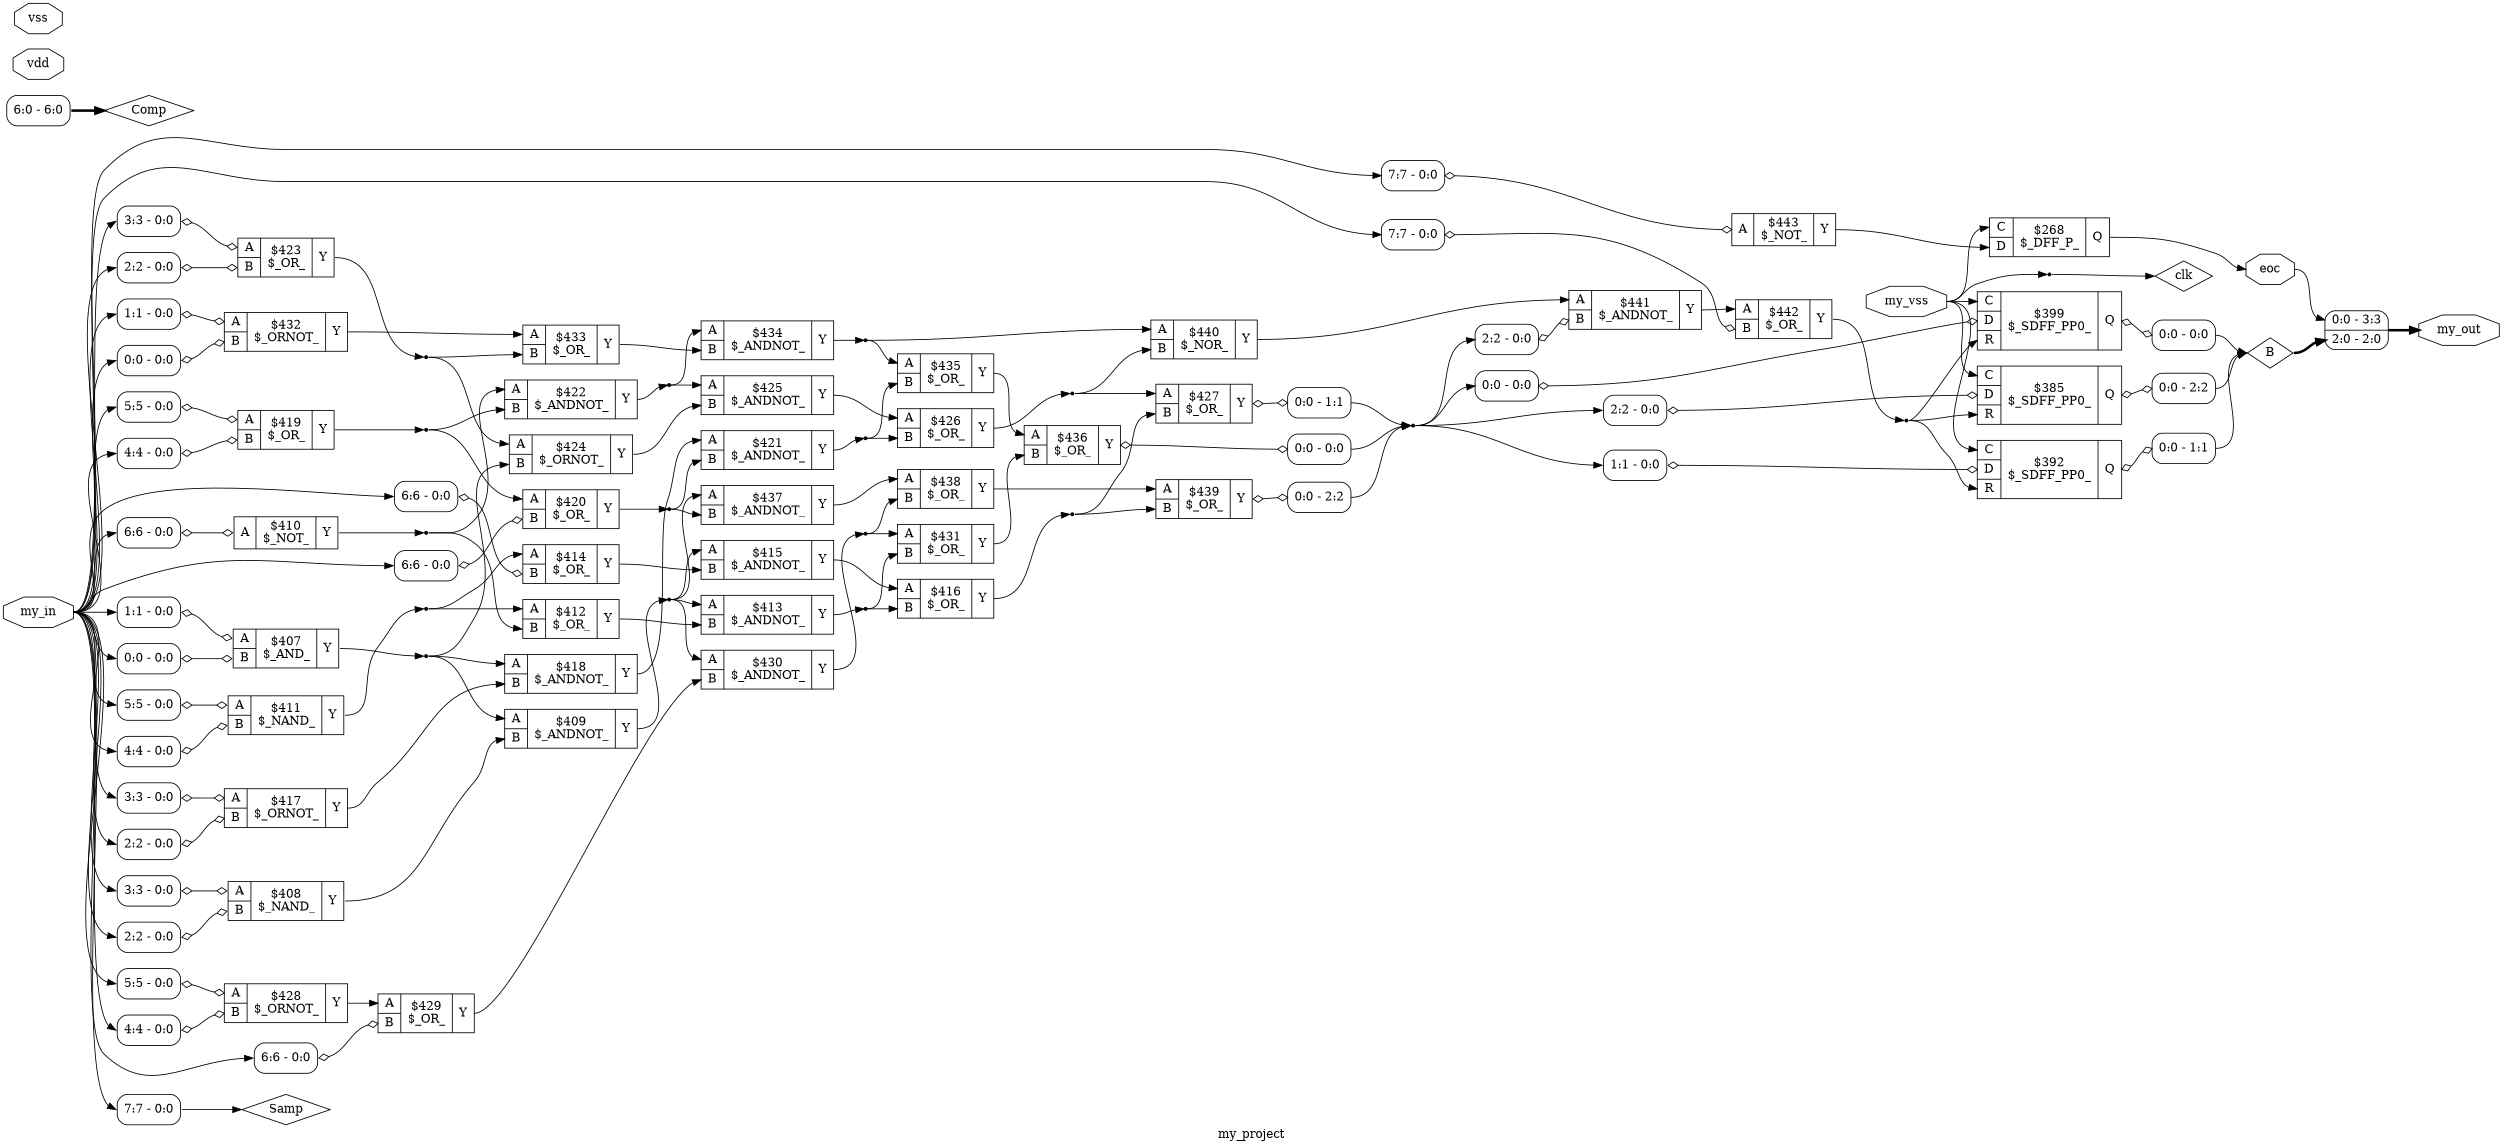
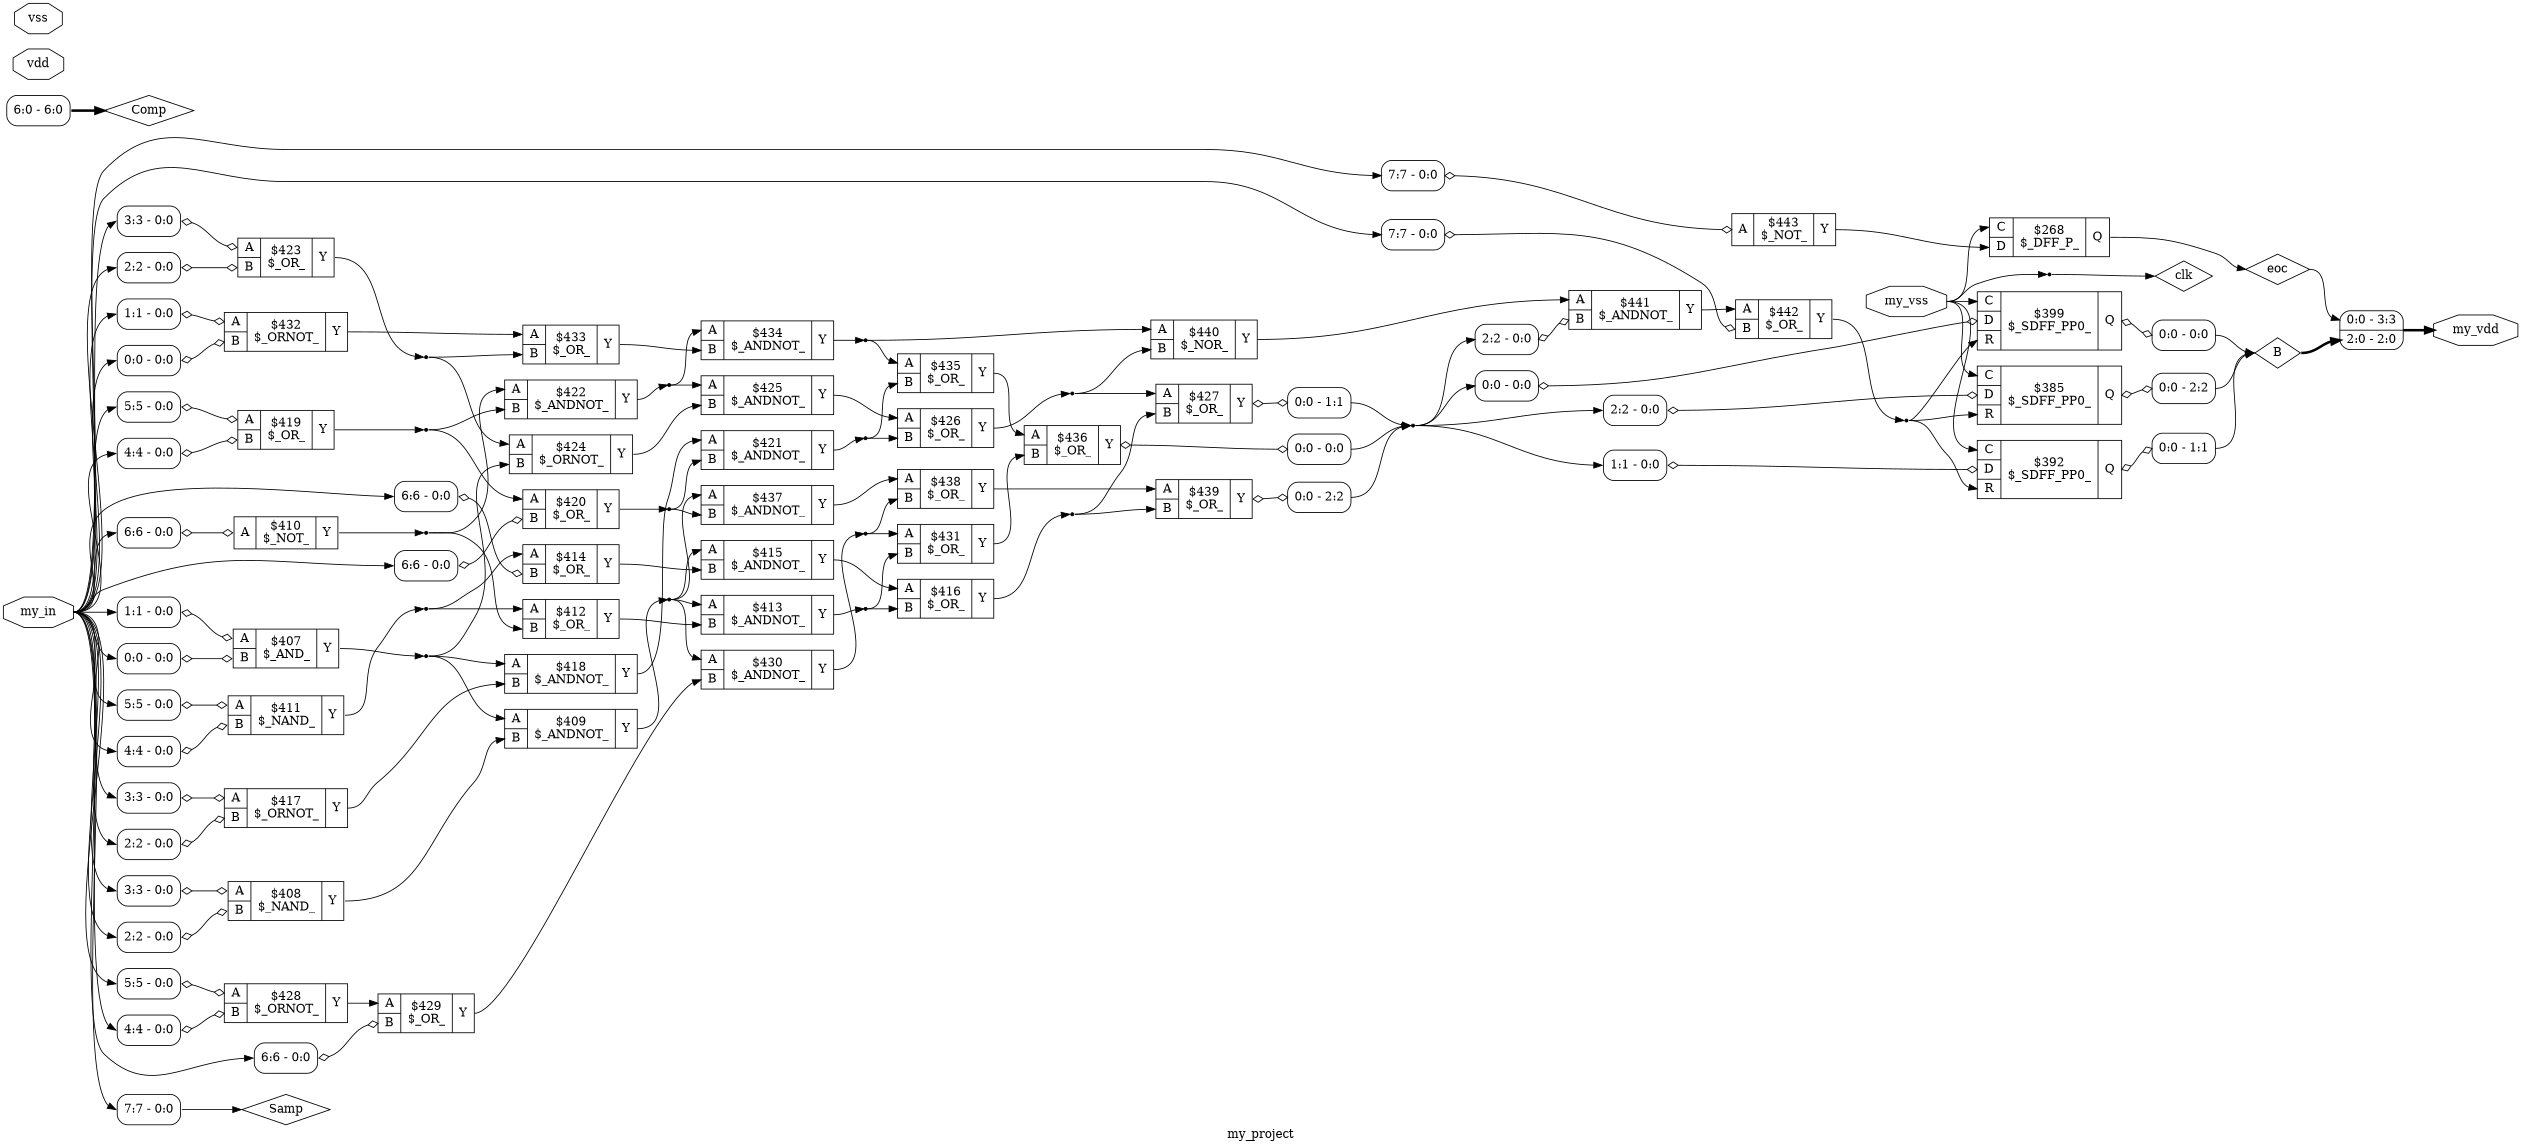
  digraph {
    fontname="DejaVu Serif"
    label=my_project
    rankdir=LR
    remincross=true
    node [fontname="DejaVu Serif" shape=record]
    edge [color=black fontcolor=black fontname="DejaVu Serif" headport="p46:w" tailport=e]
    n36 [color=black fontcolor=black label=B shape=diamond]
    x35 [color=black fontcolor=black label="<s1> 0:0 - 3:3 |<s0> 2:0 - 2:0 " style=rounded]
-   n43 [color=black fontcolor=black label=my_out shape=octagon]
+   n43 [color=black fontcolor=black label=my_vdd shape=octagon]
    n37 [color=black fontcolor=black label=Comp shape=diamond]
    n38 [color=black fontcolor=black label=Samp shape=diamond]
    n39 [color=black fontcolor=black label=clk shape=diamond]
-   n40 [color=black fontcolor=black label=eoc shape=octagon]
+   n40 [color=black fontcolor=black label=eoc shape=diamond]
    n41 [color=black fontcolor=black label=my_vss shape=octagon]
    c88 [label="{{<p85> C|<p86> D}|$268\n$_DFF_P_|{<p87> Q}}"]
    c90 [label="{{<p85> C|<p86> D|<p89> R}|$385\n$_SDFF_PP0_|{<p87> Q}}"]
    c91 [label="{{<p85> C|<p86> D|<p89> R}|$392\n$_SDFF_PP0_|{<p87> Q}}"]
    c92 [label="{{<p85> C|<p86> D|<p89> R}|$399\n$_SDFF_PP0_|{<p87> Q}}"]
    x34 [shape=point]
    x27 [color=black fontcolor=black label="<s0> 0:0 - 2:2 " style=rounded]
    x29 [color=black fontcolor=black label="<s0> 0:0 - 1:1 " style=rounded]
    x31 [color=black fontcolor=black label="<s0> 0:0 - 0:0 " style=rounded]
    n42 [color=black fontcolor=black label=my_in shape=octagon]
    x0 [color=black fontcolor=black label="<s0> 1:1 - 0:0 " style=rounded]
    x1 [color=black fontcolor=black label="<s0> 0:0 - 0:0 " style=rounded]
    x2 [color=black fontcolor=black label="<s0> 3:3 - 0:0 " style=rounded]
    x3 [color=black fontcolor=black label="<s0> 2:2 - 0:0 " style=rounded]
    x4 [color=black fontcolor=black label="<s0> 6:6 - 0:0 " style=rounded]
    x5 [color=black fontcolor=black label="<s0> 5:5 - 0:0 " style=rounded]
    x6 [color=black fontcolor=black label="<s0> 4:4 - 0:0 " style=rounded]
    x7 [color=black fontcolor=black label="<s0> 6:6 - 0:0 " style=rounded]
    x8 [color=black fontcolor=black label="<s0> 3:3 - 0:0 " style=rounded]
    x9 [color=black fontcolor=black label="<s0> 2:2 - 0:0 " style=rounded]
    x10 [color=black fontcolor=black label="<s0> 5:5 - 0:0 " style=rounded]
    x11 [color=black fontcolor=black label="<s0> 4:4 - 0:0 " style=rounded]
    x12 [color=black fontcolor=black label="<s0> 6:6 - 0:0 " style=rounded]
    x13 [color=black fontcolor=black label="<s0> 3:3 - 0:0 " style=rounded]
    x14 [color=black fontcolor=black label="<s0> 2:2 - 0:0 " style=rounded]
    x16 [color=black fontcolor=black label="<s0> 5:5 - 0:0 " style=rounded]
    x17 [color=black fontcolor=black label="<s0> 4:4 - 0:0 " style=rounded]
    x18 [color=black fontcolor=black label="<s0> 6:6 - 0:0 " style=rounded]
    x19 [color=black fontcolor=black label="<s0> 1:1 - 0:0 " style=rounded]
    x20 [color=black fontcolor=black label="<s0> 0:0 - 0:0 " style=rounded]
    x24 [color=black fontcolor=black label="<s0> 7:7 - 0:0 " style=rounded]
    x25 [color=black fontcolor=black label="<s0> 7:7 - 0:0 " style=rounded]
    x33 [color=black fontcolor=black label="<s0> 7:7 - 0:0 " style=rounded]
    c48 [label="{{<p46> A|<p36> B}|$407\n$_AND_|{<p47> Y}}"]
    c49 [label="{{<p46> A|<p36> B}|$408\n$_NAND_|{<p47> Y}}"]
    c51 [label="{{<p46> A}|$410\n$_NOT_|{<p47> Y}}"]
    c52 [label="{{<p46> A|<p36> B}|$411\n$_NAND_|{<p47> Y}}"]
    c55 [label="{{<p46> A|<p36> B}|$414\n$_OR_|{<p47> Y}}"]
    c58 [label="{{<p46> A|<p36> B}|$417\n$_ORNOT_|{<p47> Y}}"]
    c60 [label="{{<p46> A|<p36> B}|$419\n$_OR_|{<p47> Y}}"]
    c61 [label="{{<p46> A|<p36> B}|$420\n$_OR_|{<p47> Y}}"]
    c64 [label="{{<p46> A|<p36> B}|$423\n$_OR_|{<p47> Y}}"]
    c69 [label="{{<p46> A|<p36> B}|$428\n$_ORNOT_|{<p47> Y}}"]
    c70 [label="{{<p46> A|<p36> B}|$429\n$_OR_|{<p47> Y}}"]
    c73 [label="{{<p46> A|<p36> B}|$432\n$_ORNOT_|{<p47> Y}}"]
    c83 [label="{{<p46> A|<p36> B}|$442\n$_OR_|{<p47> Y}}"]
    c84 [label="{{<p46> A}|$443\n$_NOT_|{<p47> Y}}"]
    x32 [color=black fontcolor=black label="<s0> 6:0 - 6:0 " style=rounded]
    n44 [color=black fontcolor=black label=vdd shape=octagon]
    n45 [color=black fontcolor=black label=vss shape=octagon]
    n3 [shape=point]
    c50 [label="{{<p46> A|<p36> B}|$409\n$_ANDNOT_|{<p47> Y}}"]
    c59 [label="{{<p46> A|<p36> B}|$418\n$_ANDNOT_|{<p47> Y}}"]
    c65 [label="{{<p46> A|<p36> B}|$424\n$_ORNOT_|{<p47> Y}}"]
    n5 [shape=point]
    c54 [label="{{<p46> A|<p36> B}|$413\n$_ANDNOT_|{<p47> Y}}"]
    c56 [label="{{<p46> A|<p36> B}|$415\n$_ANDNOT_|{<p47> Y}}"]
    c71 [label="{{<p46> A|<p36> B}|$430\n$_ANDNOT_|{<p47> Y}}"]
    c78 [label="{{<p46> A|<p36> B}|$437\n$_ANDNOT_|{<p47> Y}}"]
    n6 [shape=point]
    c53 [label="{{<p46> A|<p36> B}|$412\n$_OR_|{<p47> Y}}"]
    c63 [label="{{<p46> A|<p36> B}|$422\n$_ANDNOT_|{<p47> Y}}"]
    n7 [shape=point]
    n9 [shape=point]
    c57 [label="{{<p46> A|<p36> B}|$416\n$_OR_|{<p47> Y}}"]
    c72 [label="{{<p46> A|<p36> B}|$431\n$_OR_|{<p47> Y}}"]
    n12 [shape=point]
    c68 [label="{{<p46> A|<p36> B}|$427\n$_OR_|{<p47> Y}}"]
    c80 [label="{{<p46> A|<p36> B}|$439\n$_OR_|{<p47> Y}}"]
    c62 [label="{{<p46> A|<p36> B}|$421\n$_ANDNOT_|{<p47> Y}}"]
    n17 [shape=point]
    n15 [shape=point]
    n16 [shape=point]
    c67 [label="{{<p46> A|<p36> B}|$426\n$_OR_|{<p47> Y}}"]
    c76 [label="{{<p46> A|<p36> B}|$435\n$_OR_|{<p47> Y}}"]
    n18 [shape=point]
    c66 [label="{{<p46> A|<p36> B}|$425\n$_ANDNOT_|{<p47> Y}}"]
    c75 [label="{{<p46> A|<p36> B}|$434\n$_ANDNOT_|{<p47> Y}}"]
    n19 [shape=point]
    c74 [label="{{<p46> A|<p36> B}|$433\n$_OR_|{<p47> Y}}"]
    n22 [shape=point]
    c81 [label="{{<p46> A|<p36> B}|$440\n$_NOR_|{<p47> Y}}"]
    x15 [color=black fontcolor=black label="<s0> 0:0 - 1:1 " style=rounded]
    n35 [shape=point]
    x23 [color=black fontcolor=black label="<s0> 2:2 - 0:0 " style=rounded]
    x26 [color=black fontcolor=black label="<s0> 2:2 - 0:0 " style=rounded]
    x28 [color=black fontcolor=black label="<s0> 1:1 - 0:0 " style=rounded]
    x30 [color=black fontcolor=black label="<s0> 0:0 - 0:0 " style=rounded]
    n25 [shape=point]
    c79 [label="{{<p46> A|<p36> B}|$438\n$_OR_|{<p47> Y}}"]
    c77 [label="{{<p46> A|<p36> B}|$436\n$_OR_|{<p47> Y}}"]
    x21 [color=black fontcolor=black label="<s0> 0:0 - 0:0 " style=rounded]
    n29 [shape=point]
    x22 [color=black fontcolor=black label="<s0> 0:0 - 2:2 " style=rounded]
    c82 [label="{{<p46> A|<p36> B}|$441\n$_ANDNOT_|{<p47> Y}}"]
    n2 [shape=point]
    n36 -> x35 [headport="s0:w" style="setlinewidth(3)"]
    x35 -> n43 [headport=w style="setlinewidth(3)"]
    n40 -> x35 [headport="s1:w"]
    n41 -> c88 [headport="p85:w"]
    n41 -> c90 [headport="p85:w"]
    n41 -> c91 [headport="p85:w"]
    n41 -> c92 [headport="p85:w"]
    n41 -> x34 [headport=w]
    c88 -> n40 [headport=w tailport="p87:e"]
    c90 -> x27 [arrowhead=odiamond arrowtail=odiamond dir=both headport=w tailport="p87:e"]
    c91 -> x29 [arrowhead=odiamond arrowtail=odiamond dir=both headport=w tailport="p87:e"]
    c92 -> x31 [arrowhead=odiamond arrowtail=odiamond dir=both headport=w tailport="p87:e"]
    x34 -> n39 [headport=w]
    x27 -> n36 [headport=w tailport="s0:e"]
    x29 -> n36 [headport=w tailport="s0:e"]
    x31 -> n36 [headport=w tailport="s0:e"]
    n42 -> x0 [headport="s0:w"]
    n42 -> x1 [headport="s0:w"]
    n42 -> x2 [headport="s0:w"]
    n42 -> x3 [headport="s0:w"]
    n42 -> x4 [headport="s0:w"]
    n42 -> x5 [headport="s0:w"]
    n42 -> x6 [headport="s0:w"]
    n42 -> x7 [headport="s0:w"]
    n42 -> x8 [headport="s0:w"]
    n42 -> x9 [headport="s0:w"]
    n42 -> x10 [headport="s0:w"]
    n42 -> x11 [headport="s0:w"]
    n42 -> x12 [headport="s0:w"]
    n42 -> x13 [headport="s0:w"]
    n42 -> x14 [headport="s0:w"]
    n42 -> x16 [headport="s0:w"]
    n42 -> x17 [headport="s0:w"]
    n42 -> x18 [headport="s0:w"]
    n42 -> x19 [headport="s0:w"]
    n42 -> x20 [headport="s0:w"]
    n42 -> x24 [headport="s0:w"]
    n42 -> x25 [headport="s0:w"]
    n42 -> x33 [headport="s0:w"]
    x0 -> c48 [arrowhead=odiamond arrowtail=odiamond dir=both]
    x1 -> c48 [arrowhead=odiamond arrowtail=odiamond dir=both headport="p36:w"]
    x2 -> c49 [arrowhead=odiamond arrowtail=odiamond dir=both]
    x3 -> c49 [arrowhead=odiamond arrowtail=odiamond dir=both headport="p36:w"]
    x4 -> c51 [arrowhead=odiamond arrowtail=odiamond dir=both]
    x5 -> c52 [arrowhead=odiamond arrowtail=odiamond dir=both]
    x6 -> c52 [arrowhead=odiamond arrowtail=odiamond dir=both headport="p36:w"]
    x7 -> c55 [arrowhead=odiamond arrowtail=odiamond dir=both headport="p36:w"]
    x8 -> c58 [arrowhead=odiamond arrowtail=odiamond dir=both]
    x9 -> c58 [arrowhead=odiamond arrowtail=odiamond dir=both headport="p36:w"]
    x10 -> c60 [arrowhead=odiamond arrowtail=odiamond dir=both]
    x11 -> c60 [arrowhead=odiamond arrowtail=odiamond dir=both headport="p36:w"]
    x12 -> c61 [arrowhead=odiamond arrowtail=odiamond dir=both headport="p36:w"]
    x13 -> c64 [arrowhead=odiamond arrowtail=odiamond dir=both]
    x14 -> c64 [arrowhead=odiamond arrowtail=odiamond dir=both headport="p36:w"]
    x16 -> c69 [arrowhead=odiamond arrowtail=odiamond dir=both]
    x17 -> c69 [arrowhead=odiamond arrowtail=odiamond dir=both headport="p36:w"]
    x18 -> c70 [arrowhead=odiamond arrowtail=odiamond dir=both headport="p36:w"]
    x19 -> c73 [arrowhead=odiamond arrowtail=odiamond dir=both]
    x20 -> c73 [arrowhead=odiamond arrowtail=odiamond dir=both headport="p36:w"]
    x24 -> c83 [arrowhead=odiamond arrowtail=odiamond dir=both headport="p36:w"]
    x25 -> c84 [arrowhead=odiamond arrowtail=odiamond dir=both]
    x33 -> n38 [headport=w]
    c48 -> n3 [headport=w tailport="p47:e"]
    c49 -> c50 [headport="p36:w" tailport="p47:e"]
    c51 -> n6 [headport=w tailport="p47:e"]
    c52 -> n7 [headport=w tailport="p47:e"]
    c55 -> c56 [headport="p36:w" tailport="p47:e"]
    c58 -> c59 [headport="p36:w" tailport="p47:e"]
    c60 -> n15 [headport=w tailport="p47:e"]
    c61 -> n16 [headport=w tailport="p47:e"]
    c64 -> n19 [headport=w tailport="p47:e"]
    c69 -> c70 [tailport="p47:e"]
    c70 -> c71 [headport="p36:w" tailport="p47:e"]
    c73 -> c74 [tailport="p47:e"]
    c83 -> n2 [headport=w tailport="p47:e"]
    c84 -> c88 [headport="p86:w" tailport="p47:e"]
    x32 -> n37 [headport=w style="setlinewidth(3)"]
    n3 -> c50
    n3 -> c59
    n3 -> c65 [headport="p36:w"]
    c50 -> n5 [headport=w tailport="p47:e"]
    c59 -> c62 [tailport="p47:e"]
    c65 -> c66 [headport="p36:w" tailport="p47:e"]
    n5 -> c54
    n5 -> c56
    n5 -> c71
    n5 -> c78
    c54 -> n9 [headport=w tailport="p47:e"]
    c56 -> c57 [tailport="p47:e"]
    c71 -> n25 [headport=w tailport="p47:e"]
    c78 -> c79 [tailport="p47:e"]
    n6 -> c53 [headport="p36:w"]
    n6 -> c63
    c53 -> c54 [headport="p36:w" tailport="p47:e"]
    c63 -> n18 [headport=w tailport="p47:e"]
    n7 -> c55
    n7 -> c53
    n9 -> c57 [headport="p36:w"]
    n9 -> c72 [headport="p36:w"]
    c57 -> n12 [headport=w tailport="p47:e"]
    c72 -> c77 [headport="p36:w" tailport="p47:e"]
    n12 -> c68 [headport="p36:w"]
    n12 -> c80 [headport="p36:w"]
    c68 -> x15 [arrowhead=odiamond arrowtail=odiamond dir=both headport=w tailport="p47:e"]
    c80 -> x22 [arrowhead=odiamond arrowtail=odiamond dir=both headport=w tailport="p47:e"]
    c62 -> n17 [headport=w tailport="p47:e"]
    n17 -> c67 [headport="p36:w"]
    n17 -> c76 [headport="p36:w"]
    n15 -> c61
    n15 -> c63 [headport="p36:w"]
    n16 -> c78 [headport="p36:w"]
    n16 -> c62 [headport="p36:w"]
    c67 -> n22 [headport=w tailport="p47:e"]
    c76 -> c77 [tailport="p47:e"]
    n18 -> c66
    n18 -> c75
    c66 -> c67 [tailport="p47:e"]
    c75 -> n29 [headport=w tailport="p47:e"]
    n19 -> c65
    n19 -> c74 [headport="p36:w"]
    c74 -> c75 [headport="p36:w" tailport="p47:e"]
    n22 -> c68
    n22 -> c81 [headport="p36:w"]
    c81 -> c82 [tailport="p47:e"]
    x15 -> n35 [headport=w tailport="s0:e"]
    n35 -> x23 [headport="s0:w"]
    n35 -> x26 [headport="s0:w"]
    n35 -> x28 [headport="s0:w"]
    n35 -> x30 [headport="s0:w"]
    x23 -> c82 [arrowhead=odiamond arrowtail=odiamond dir=both headport="p36:w"]
    x26 -> c90 [arrowhead=odiamond arrowtail=odiamond dir=both headport="p86:w"]
    x28 -> c91 [arrowhead=odiamond arrowtail=odiamond dir=both headport="p86:w"]
    x30 -> c92 [arrowhead=odiamond arrowtail=odiamond dir=both headport="p86:w"]
    n25 -> c72
    n25 -> c79 [headport="p36:w"]
    c79 -> c80 [tailport="p47:e"]
    c77 -> x21 [arrowhead=odiamond arrowtail=odiamond dir=both headport=w tailport="p47:e"]
    x21 -> n35 [headport=w tailport="s0:e"]
    n29 -> c76
    n29 -> c81
    x22 -> n35 [headport=w tailport="s0:e"]
    c82 -> c83 [tailport="p47:e"]
    n2 -> c90 [headport="p89:w"]
    n2 -> c91 [headport="p89:w"]
    n2 -> c92 [headport="p89:w"]
  }
